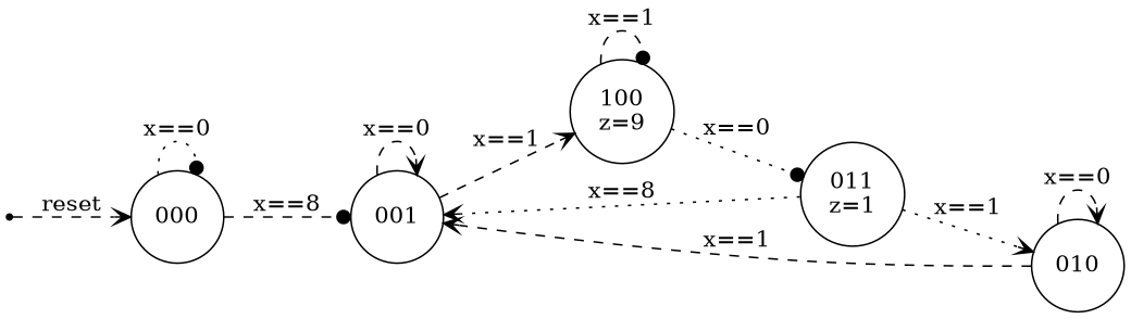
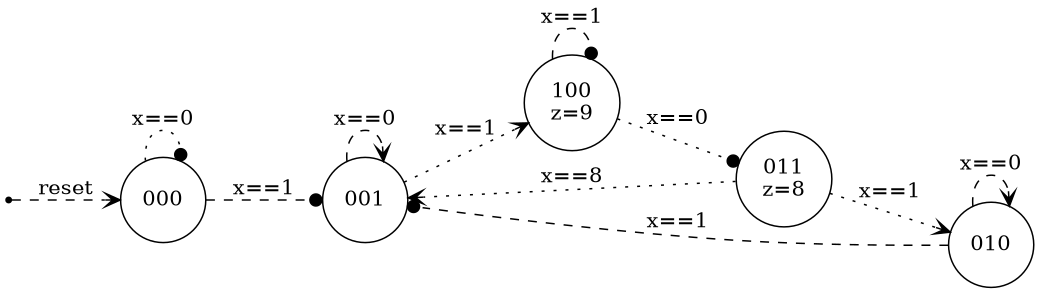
  digraph {
    rankdir=LR
    node [shape=circle]
    edge [arrowhead=vee style=dashed]
    RESET [shape=point]
    000
    001
-   n4 [label="011\nz=1"]
+   n4 [label="011\nz=8"]
    010
    n6 [label="100\nz=9"]
    RESET -> 000 [label=reset]
    000 -> 000 [arrowhead=dot label="x==0" style=dotted]
-   000 -> 001 [arrowhead=dot label="x==8"]
+   000 -> 001 [arrowhead=dot label="x==1"]
    001 -> 001 [label="x==0"]
-   001 -> n6 [label="x==1"]
+   001 -> n6 [label="x==1" style=dotted]
    n4 -> 001 [label="x==8" style=dotted]
    n4 -> 010 [label="x==1" style=dotted]
-   010 -> 001 [label="x==1"]
+   010 -> 001 [arrowhead=dot label="x==1"]
    010 -> 010 [label="x==0"]
    n6 -> n4 [arrowhead=dot label="x==0" style=dotted]
    n6 -> n6 [arrowhead=dot label="x==1"]
  }
